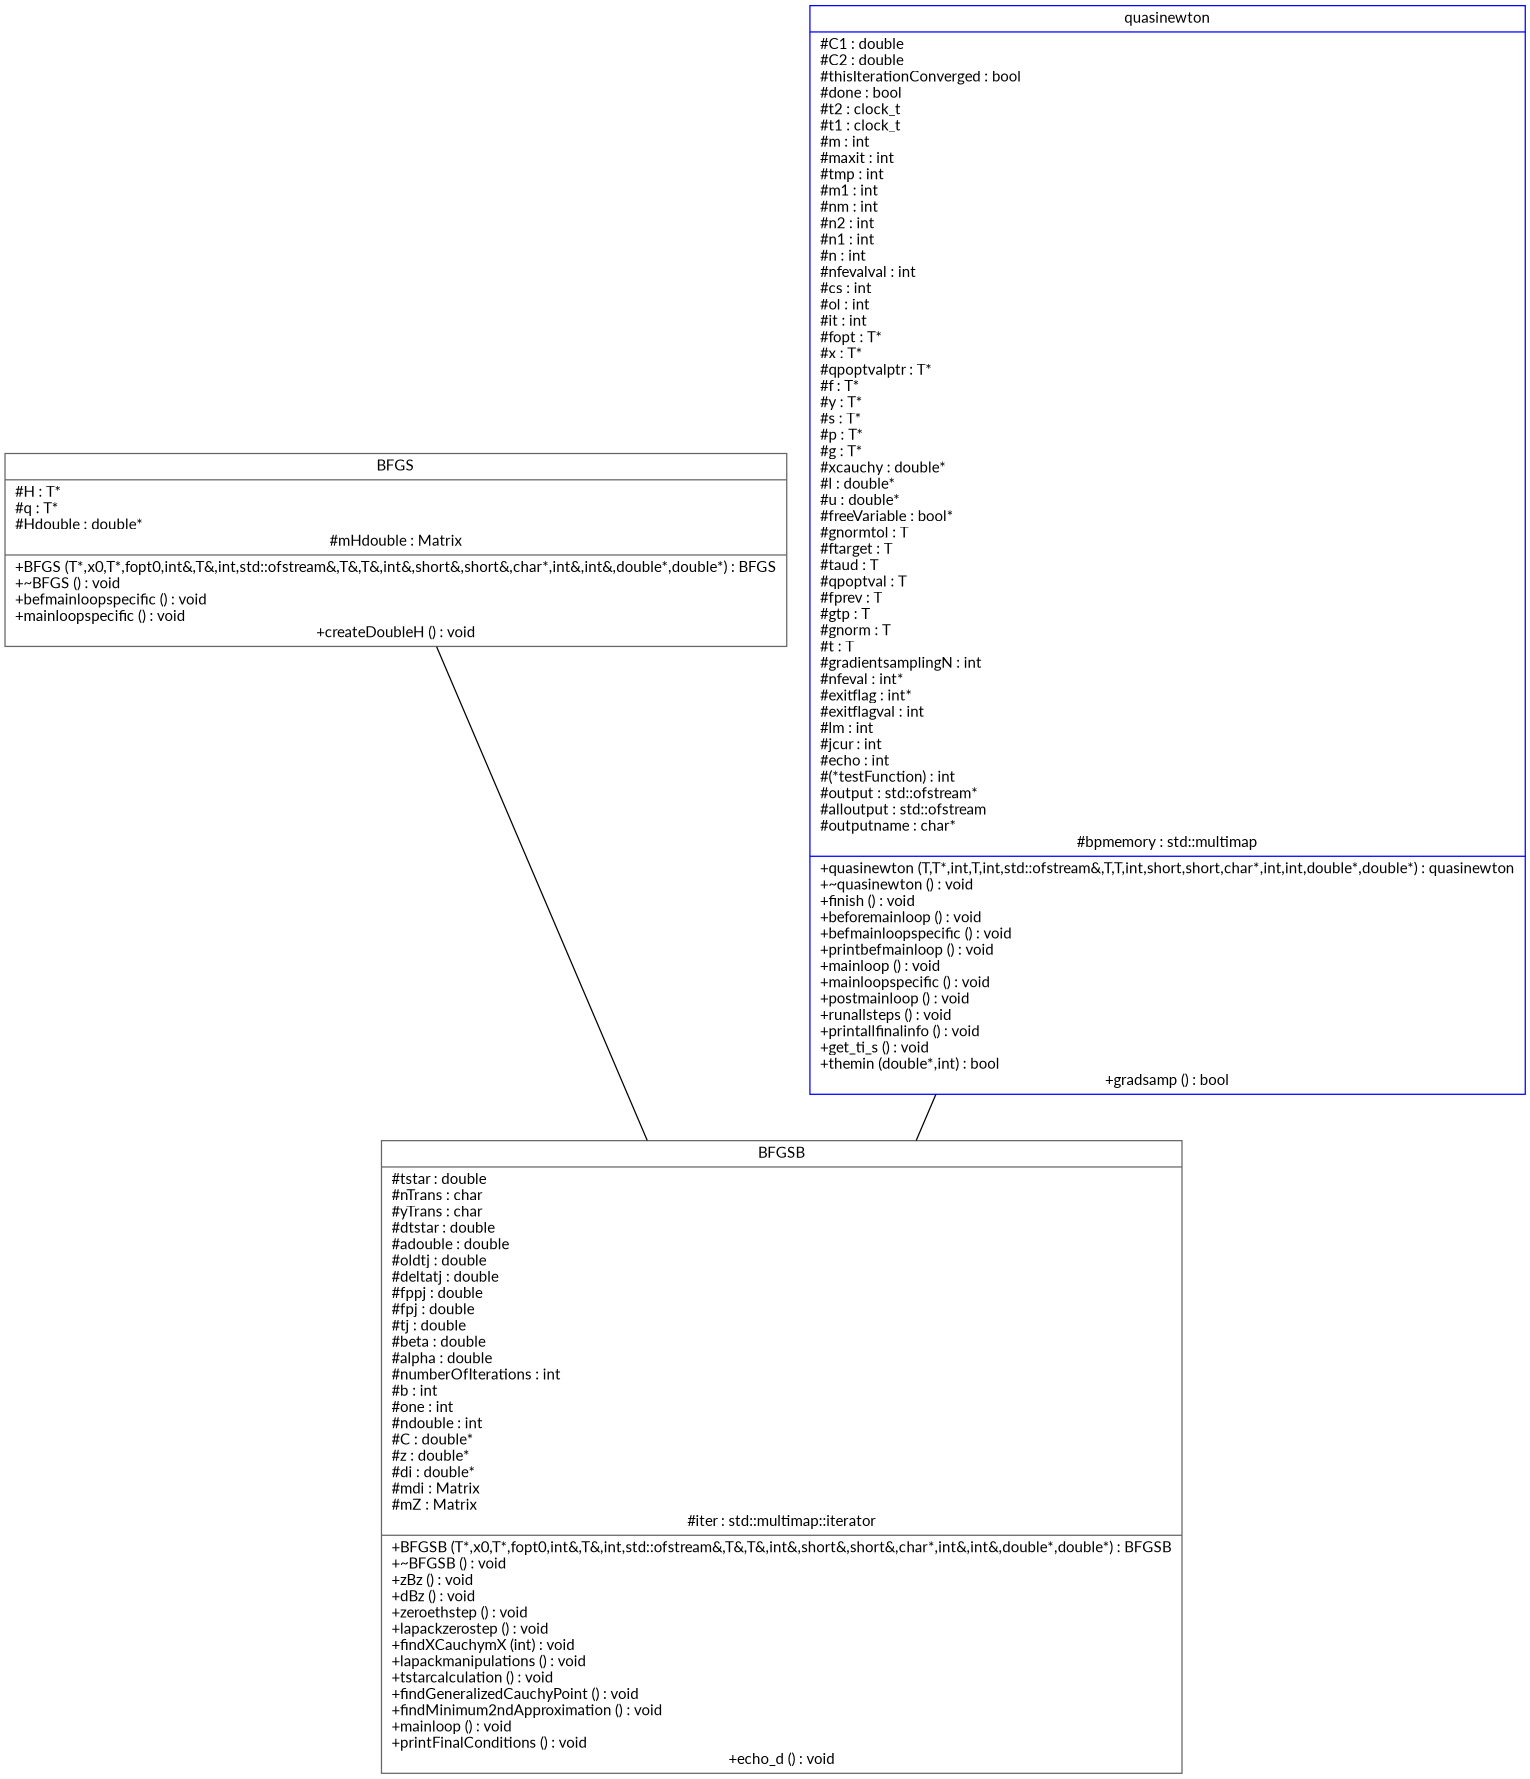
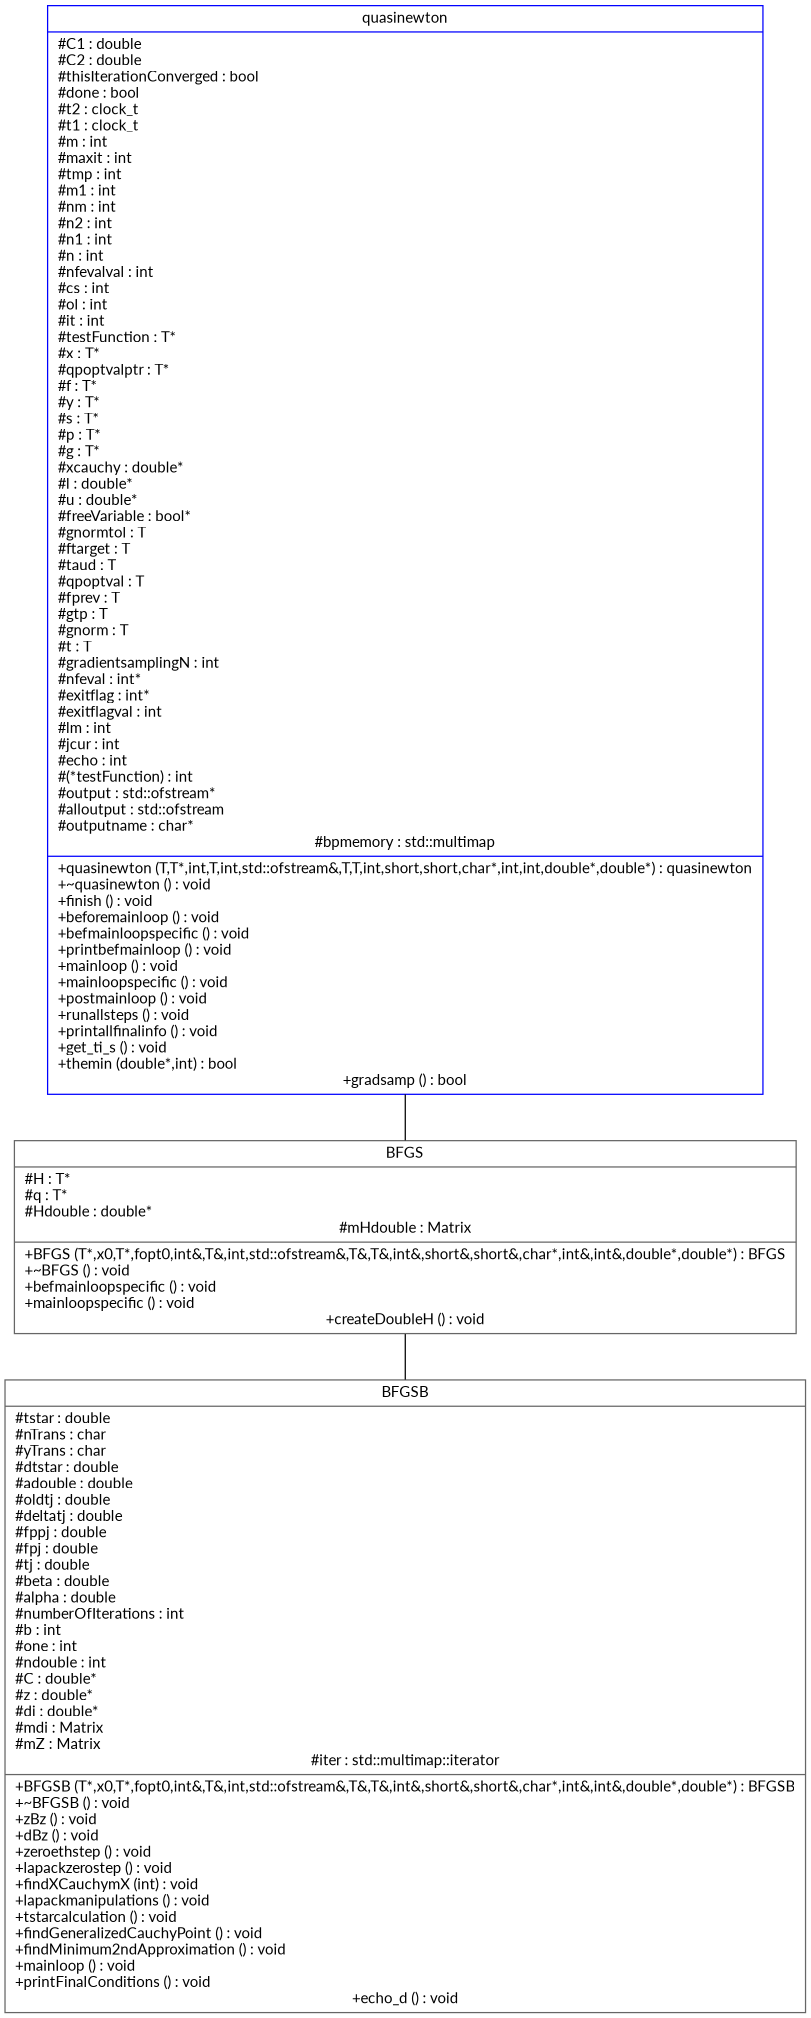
  digraph {
    fontname=Lato
    node [color=gray40 fontname=Lato fontsize=12 shape=record]
    edge [arrowhead=none arrowtail=empty fontname=Lato]
    n1 [label="{BFGSB|#tstar : double\l#nTrans : char\l#yTrans : char\l#dtstar : double\l#adouble : double\l#oldtj : double\l#deltatj : double\l#fppj : double\l#fpj : double\l#tj : double\l#beta : double\l#alpha : double\l#numberOfIterations : int\l#b : int\l#one : int\l#ndouble : int\l#C : double*\l#z : double*\l#di : double*\l#mdi : Matrix\l#mZ : Matrix\l#iter : std::multimap::iterator|+BFGSB (T*,x0,T*,fopt0,int&,T&,int,std::ofstream&,T&,T&,int&,short&,short&,char*,int&,int&,double*,double*) : BFGSB\l+~BFGSB () : void\l+zBz () : void\l+dBz () : void\l+zeroethstep () : void\l+lapackzerostep () : void\l+findXCauchymX (int) : void\l+lapackmanipulations () : void\l+tstarcalculation () : void\l+findGeneralizedCauchyPoint () : void\l+findMinimum2ndApproximation () : void\l+mainloop () : void\l+printFinalConditions () : void\l+echo_d () : void}"]
    n2 [label="{BFGS|#H : T*\l#q : T*\l#Hdouble : double*\l#mHdouble : Matrix|+BFGS (T*,x0,T*,fopt0,int&,T&,int,std::ofstream&,T&,T&,int&,short&,short&,char*,int&,int&,double*,double*) : BFGS\l+~BFGS () : void\l+befmainloopspecific () : void\l+mainloopspecific () : void\l+createDoubleH () : void}"]
-   n3 [color=blue label="{quasinewton|#C1 : double\l#C2 : double\l#thisIterationConverged : bool\l#done : bool\l#t2 : clock_t\l#t1 : clock_t\l#m : int\l#maxit : int\l#tmp : int\l#m1 : int\l#nm : int\l#n2 : int\l#n1 : int\l#n : int\l#nfevalval : int\l#cs : int\l#ol : int\l#it : int\l#fopt : T*\l#x : T*\l#qpoptvalptr : T*\l#f : T*\l#y : T*\l#s : T*\l#p : T*\l#g : T*\l#xcauchy : double*\l#l : double*\l#u : double*\l#freeVariable : bool*\l#gnormtol : T\l#ftarget : T\l#taud : T\l#qpoptval : T\l#fprev : T\l#gtp : T\l#gnorm : T\l#t : T\l#gradientsamplingN : int\l#nfeval : int*\l#exitflag : int*\l#exitflagval : int\l#lm : int\l#jcur : int\l#echo : int\l#(*testFunction) : int\l#output : std::ofstream*\l#alloutput : std::ofstream\l#outputname : char*\l#bpmemory : std::multimap|+quasinewton (T,T*,int,T,int,std::ofstream&,T,T,int,short,short,char*,int,int,double*,double*) : quasinewton\l+~quasinewton () : void\l+finish () : void\l+beforemainloop () : void\l+befmainloopspecific () : void\l+printbefmainloop () : void\l+mainloop () : void\l+mainloopspecific () : void\l+postmainloop () : void\l+runallsteps () : void\l+printallfinalinfo () : void\l+get_ti_s () : void\l+themin (double*,int) : bool\l+gradsamp () : bool}"]
+   n3 [color=blue label="{quasinewton|#C1 : double\l#C2 : double\l#thisIterationConverged : bool\l#done : bool\l#t2 : clock_t\l#t1 : clock_t\l#m : int\l#maxit : int\l#tmp : int\l#m1 : int\l#nm : int\l#n2 : int\l#n1 : int\l#n : int\l#nfevalval : int\l#cs : int\l#ol : int\l#it : int\l#testFunction : T*\l#x : T*\l#qpoptvalptr : T*\l#f : T*\l#y : T*\l#s : T*\l#p : T*\l#g : T*\l#xcauchy : double*\l#l : double*\l#u : double*\l#freeVariable : bool*\l#gnormtol : T\l#ftarget : T\l#taud : T\l#qpoptval : T\l#fprev : T\l#gtp : T\l#gnorm : T\l#t : T\l#gradientsamplingN : int\l#nfeval : int*\l#exitflag : int*\l#exitflagval : int\l#lm : int\l#jcur : int\l#echo : int\l#(*testFunction) : int\l#output : std::ofstream*\l#alloutput : std::ofstream\l#outputname : char*\l#bpmemory : std::multimap|+quasinewton (T,T*,int,T,int,std::ofstream&,T,T,int,short,short,char*,int,int,double*,double*) : quasinewton\l+~quasinewton () : void\l+finish () : void\l+beforemainloop () : void\l+befmainloopspecific () : void\l+printbefmainloop () : void\l+mainloop () : void\l+mainloopspecific () : void\l+postmainloop () : void\l+runallsteps () : void\l+printallfinalinfo () : void\l+get_ti_s () : void\l+themin (double*,int) : bool\l+gradsamp () : bool}"]
    n2 -> n1
-   n3 -> n1
+   n3 -> n2
  }
